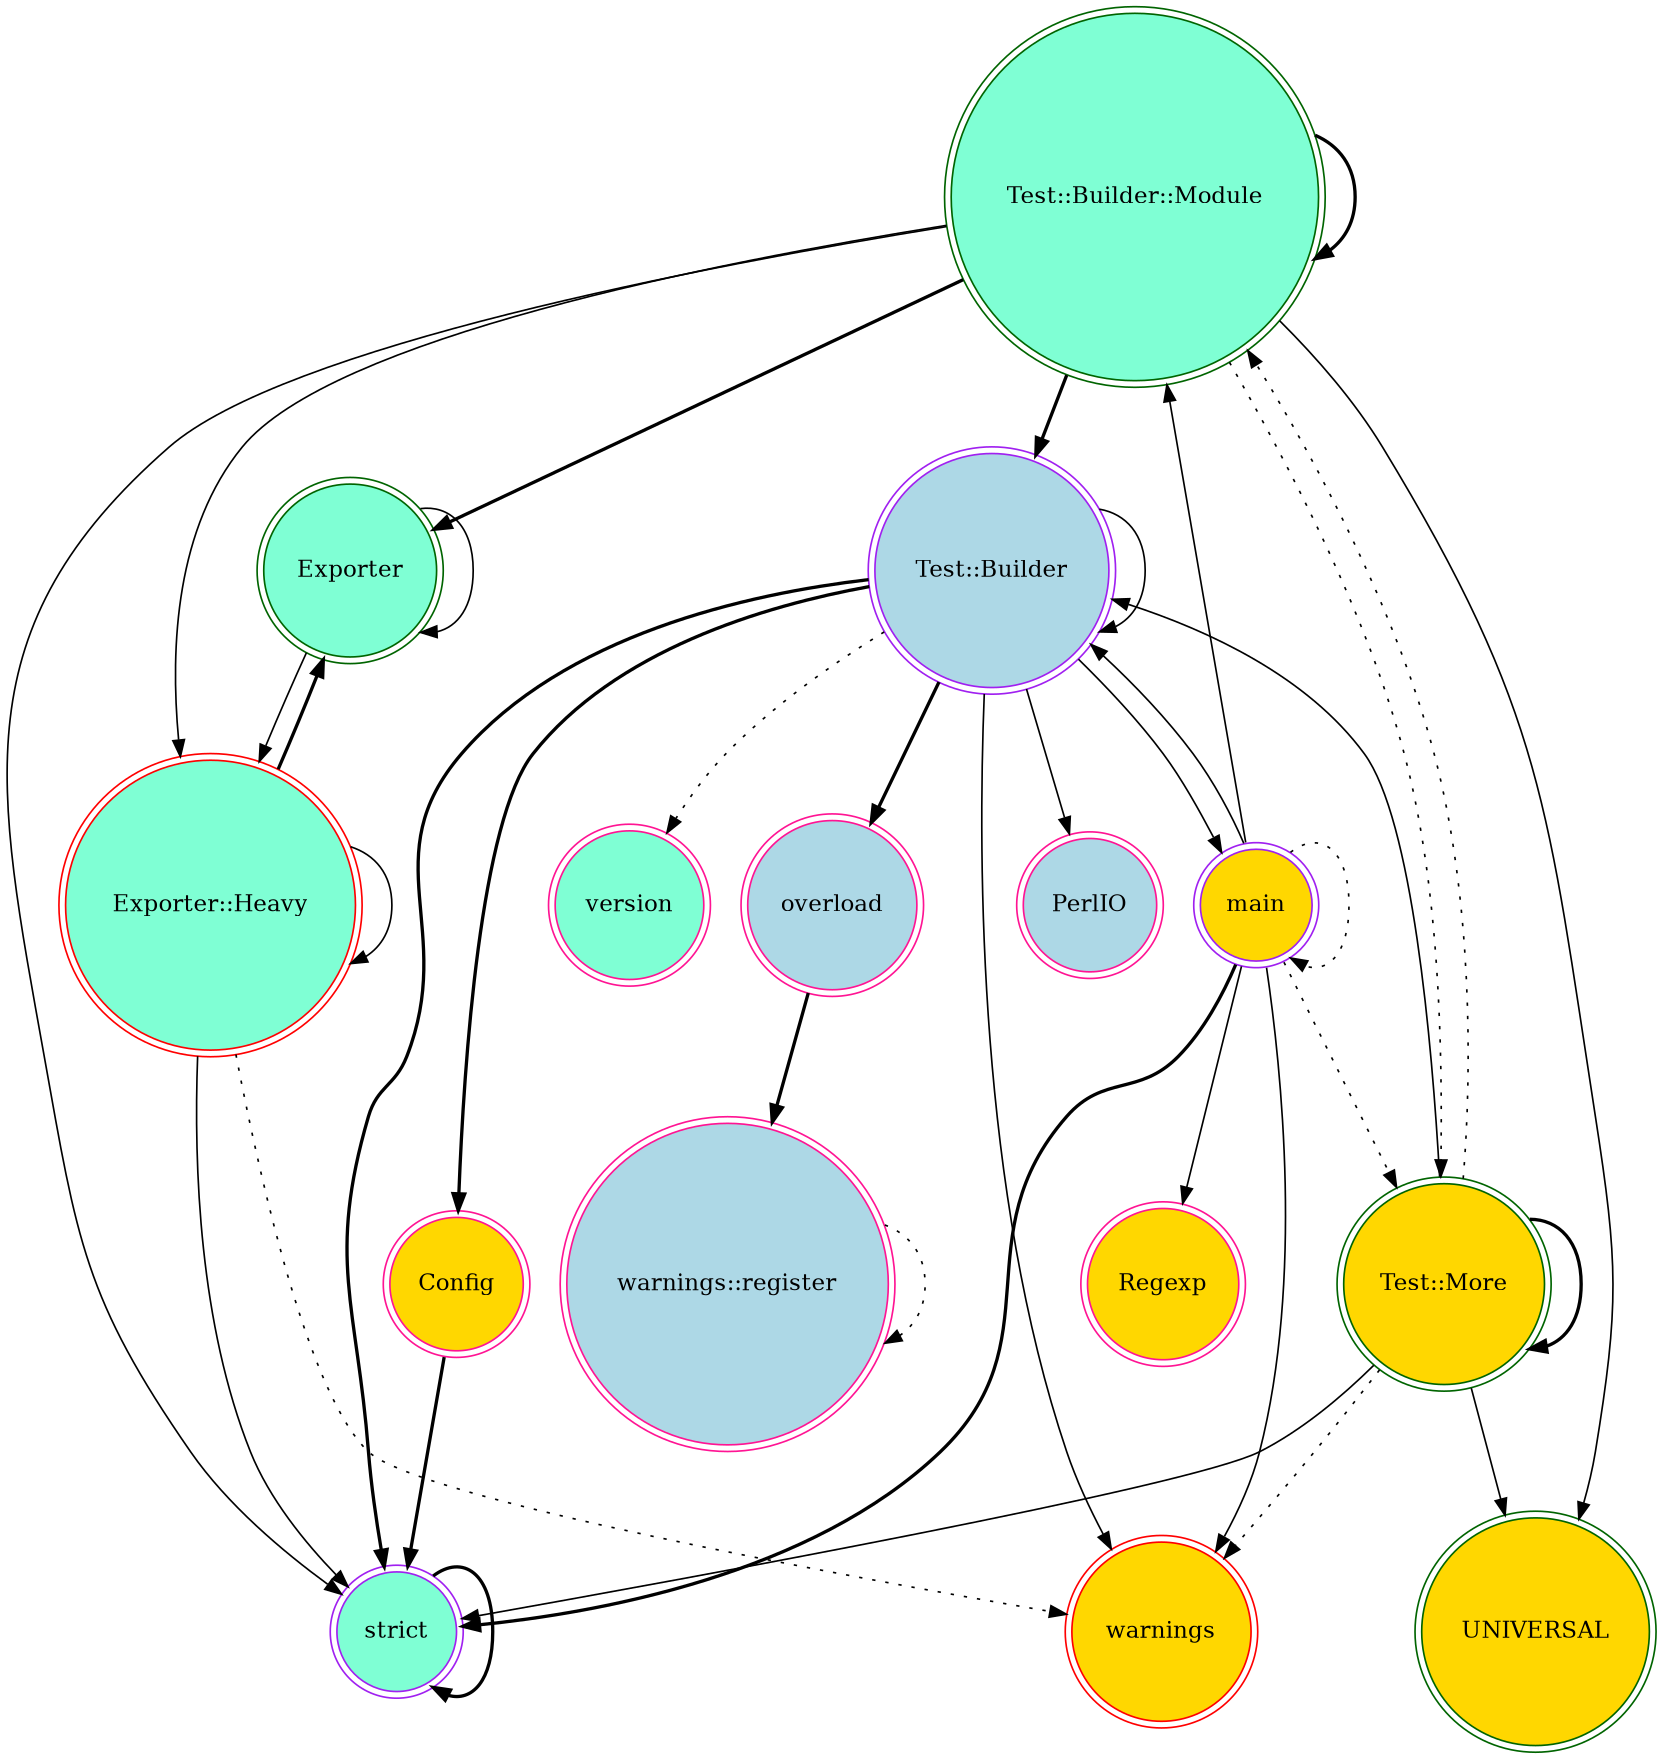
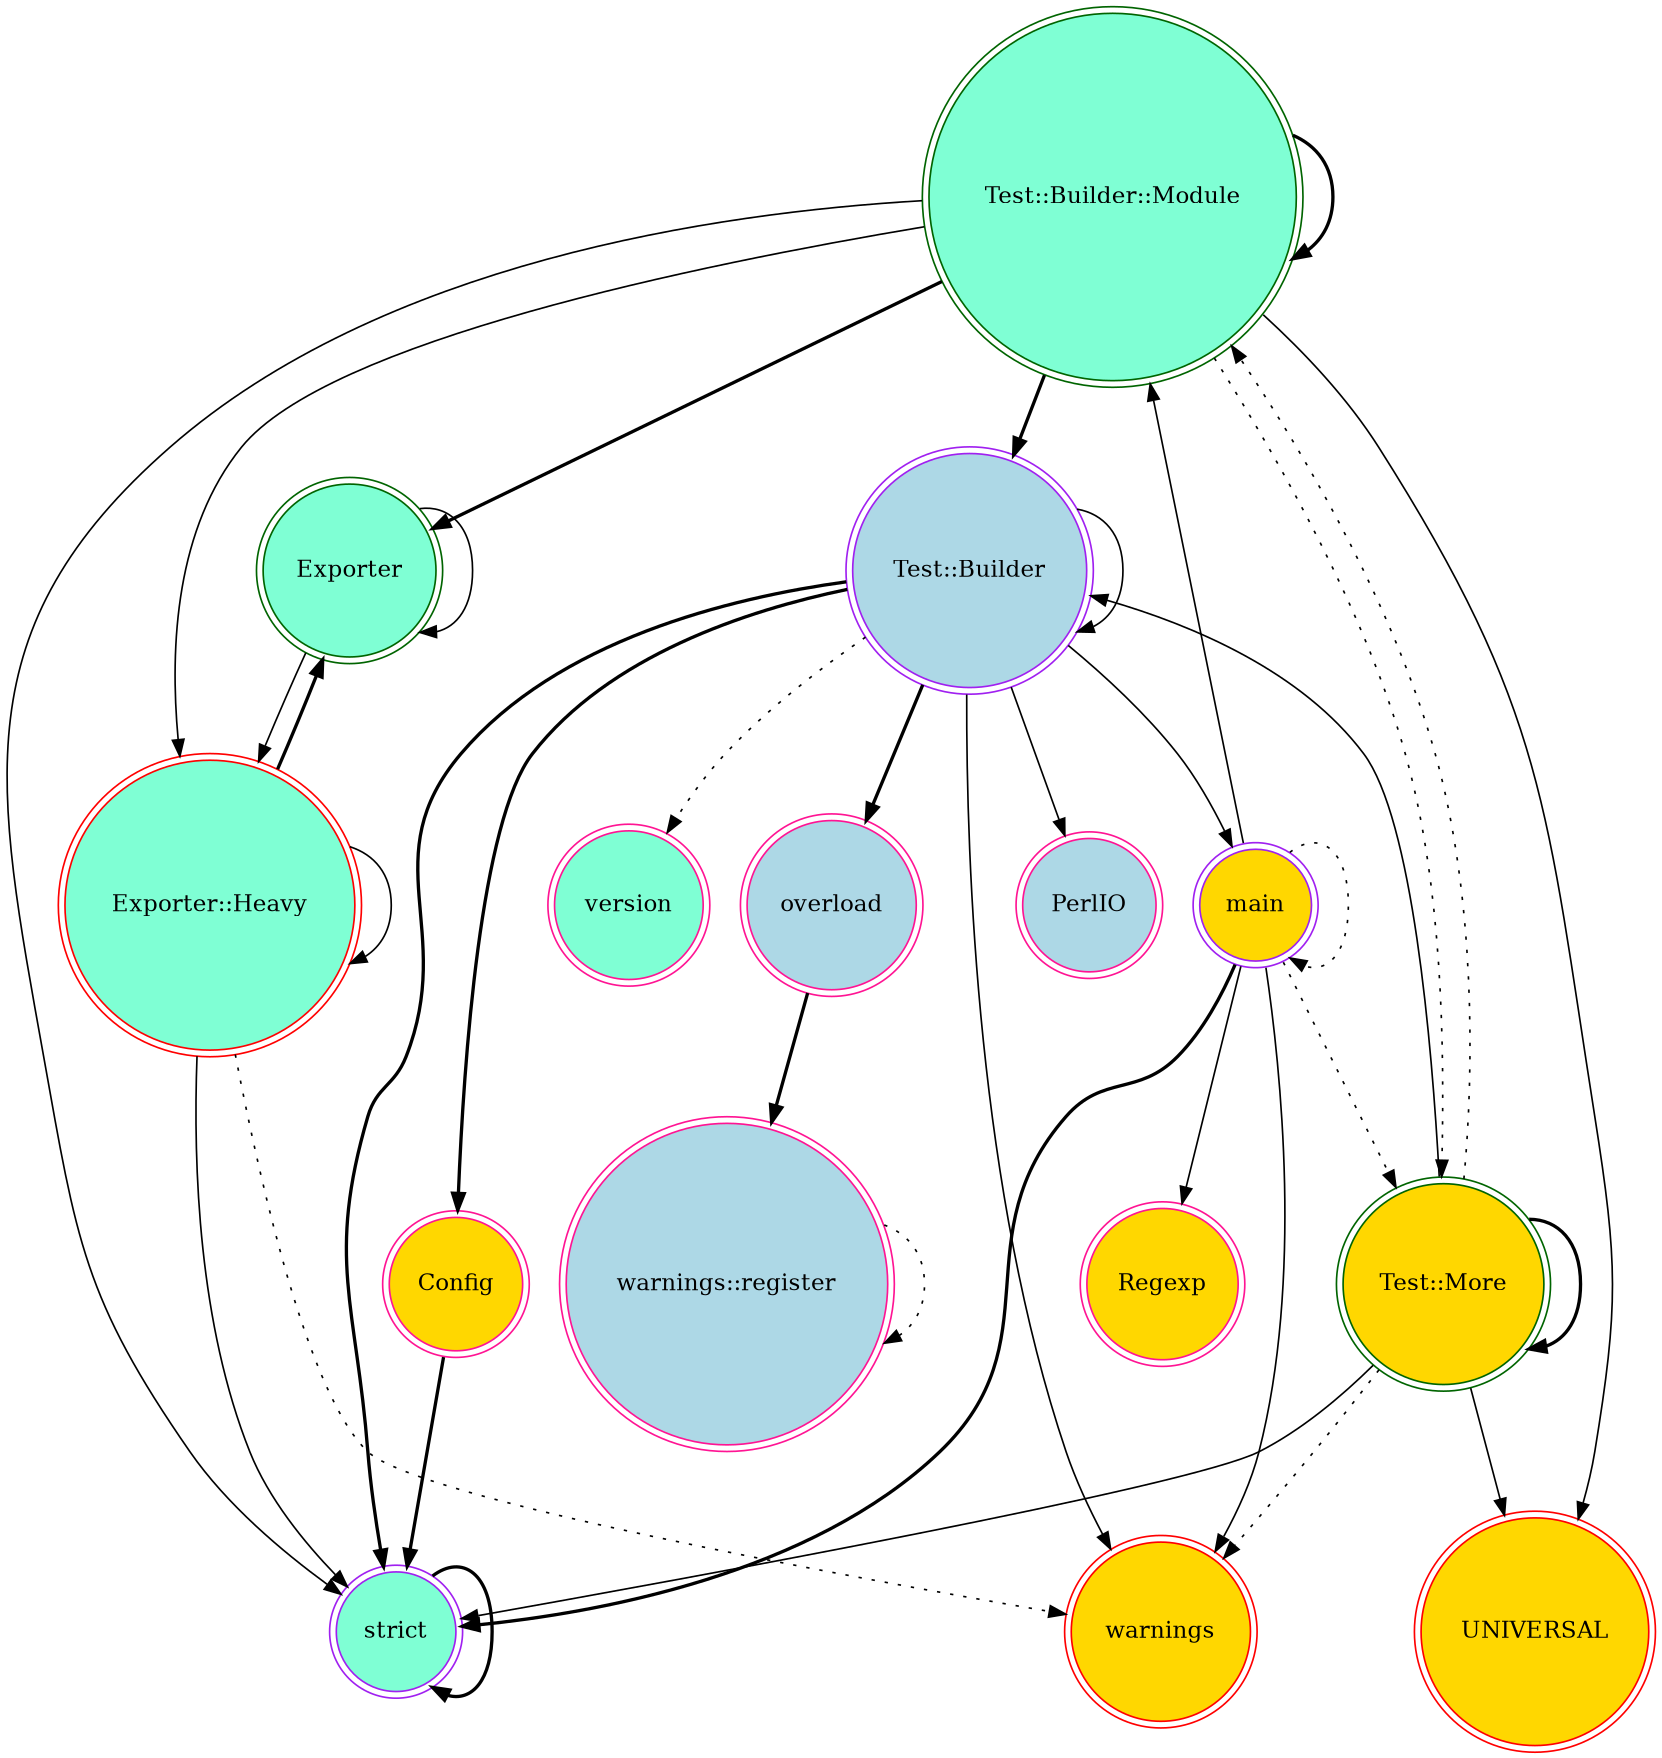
  digraph {
    node [color=deeppink fillcolor=gold shape=doublecircle style=filled]
    edge [style=solid]
    "Test::Builder::Module" [color=darkgreen fillcolor=aquamarine]
    "Test::Builder" [color=purple fillcolor=lightblue]
    "strict" [color=purple fillcolor=aquamarine]
-   UNIVERSAL [color=darkgreen]
+   UNIVERSAL [color=red]
    "Test::More" [color=darkgreen]
    Exporter [color=darkgreen fillcolor=aquamarine]
    "Exporter::Heavy" [color=red fillcolor=aquamarine]
    main [color=purple]
    overload [fillcolor=lightblue]
    Config
    warnings [color=red]
    PerlIO [fillcolor=lightblue]
    version [fillcolor=aquamarine]
    Regexp
    "warnings::register" [fillcolor=lightblue]
    "Test::Builder::Module" -> "Test::Builder::Module" [style=bold]
    "Test::Builder::Module" -> "Test::Builder" [style=bold]
    "Test::Builder::Module" -> "strict"
    "Test::Builder::Module" -> UNIVERSAL
    "Test::Builder::Module" -> "Test::More" [style=dotted]
    "Test::Builder::Module" -> Exporter [style=bold]
    "Test::Builder::Module" -> "Exporter::Heavy"
    "Test::Builder" -> "Test::Builder"
    "Test::Builder" -> "strict" [style=bold]
    "Test::Builder" -> main
    "Test::Builder" -> overload [style=bold]
    "Test::Builder" -> Config [style=bold]
    "Test::Builder" -> warnings
    "Test::Builder" -> PerlIO
    "Test::Builder" -> version [style=dotted]
    "strict" -> "strict" [style=bold]
    "Test::More" -> "Test::Builder::Module" [style=dotted]
    "Test::More" -> "Test::Builder"
    "Test::More" -> "strict"
    "Test::More" -> UNIVERSAL
    "Test::More" -> "Test::More" [style=bold]
    "Test::More" -> warnings [style=dotted]
    Exporter -> Exporter
    Exporter -> "Exporter::Heavy"
    "Exporter::Heavy" -> "strict"
    "Exporter::Heavy" -> Exporter [style=bold]
    "Exporter::Heavy" -> "Exporter::Heavy"
    "Exporter::Heavy" -> warnings [style=dotted]
    main -> "Test::Builder::Module"
-   main -> "Test::Builder"
    main -> "strict" [style=bold]
    main -> "Test::More" [style=dotted]
    main -> main [style=dotted]
    main -> warnings
    main -> Regexp
    overload -> "warnings::register" [style=bold]
    Config -> "strict" [style=bold]
    "warnings::register" -> "warnings::register" [style=dotted]
  }
